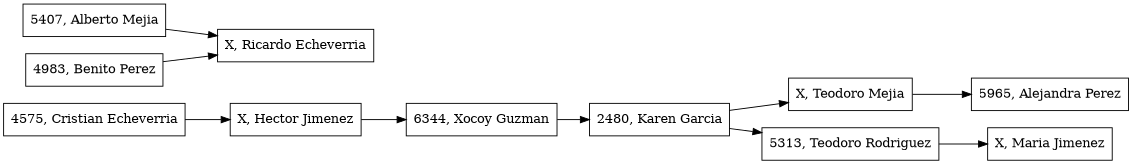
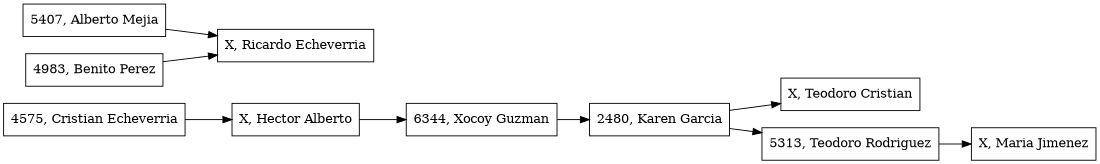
  digraph {
    rankdir=LR
    node [shape=record]
    n1 [height=0.5 label="4575, Cristian Echeverria"]
-   n2 [height=0.5 label="X, Hector Jimenez"]
+   n2 [height=0.5 label="X, Hector Alberto"]
    n3 [height=0.5 label="6344, Xocoy Guzman"]
    n4 [height=0.5 label="2480, Karen Garcia"]
-   n5 [height=0.5 label="X, Teodoro Mejia"]
+   n5 [height=0.5 label="X, Teodoro Cristian"]
    n6 [height=0.5 label="5313, Teodoro Rodriguez"]
-   n7 [height=0.5 label="5965, Alejandra Perez"]
    n8 [height=0.5 label="X, Maria Jimenez"]
    n9 [height=0.5 label="5407, Alberto Mejia"]
    n10 [height=0.5 label="X, Ricardo Echeverria"]
    n11 [height=0.5 label="4983, Benito Perez"]
    n1 -> n2
    n2 -> n3
    n3 -> n4
    n4 -> n5
    n4 -> n6
-   n5 -> n7
    n6 -> n8
    n9 -> n10
    n11 -> n10
  }
